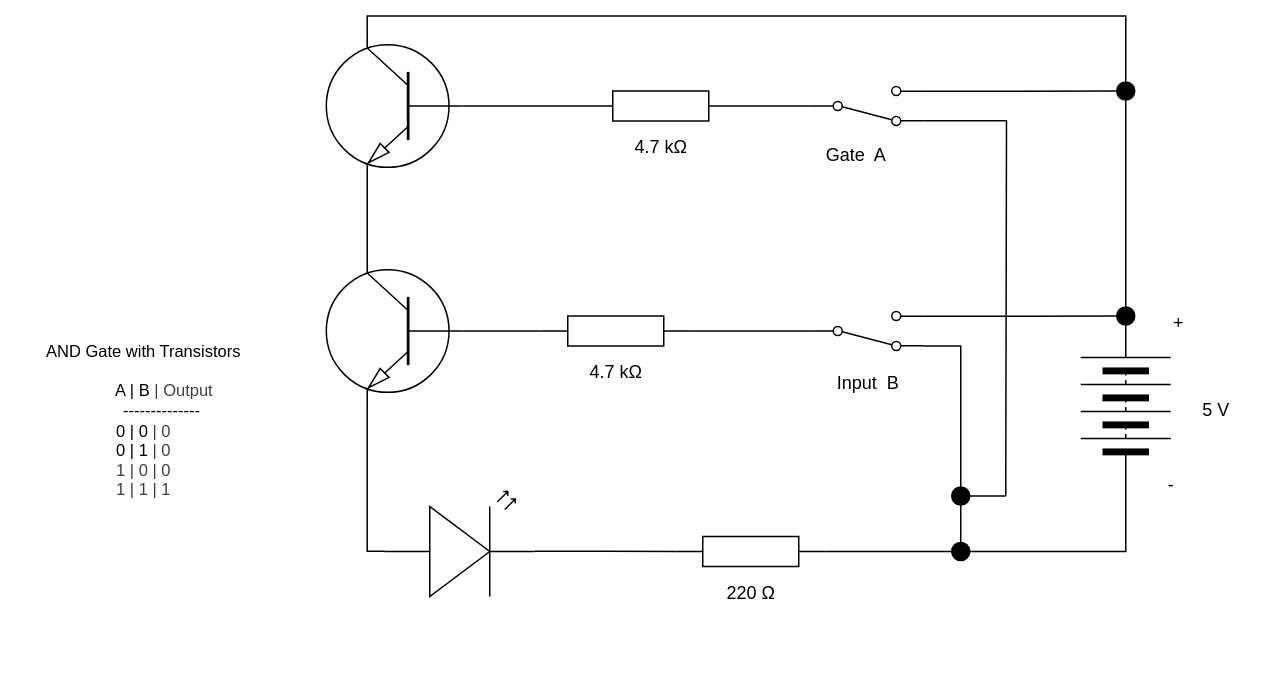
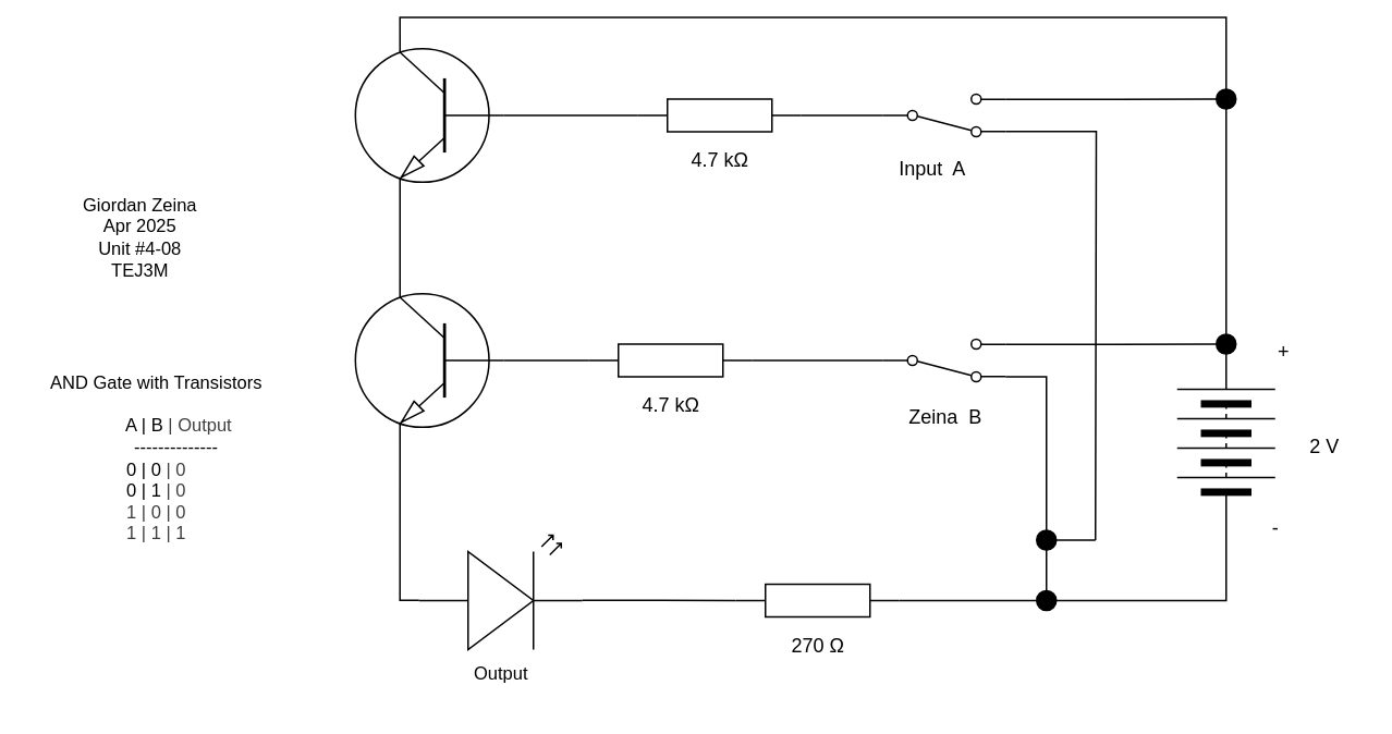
  <mxCell id="0" />
  <mxCell id="1" parent="0" />
  <mxCell id="2" value="&lt;div&gt;&lt;font color=&quot;#000000&quot;&gt;AND Gate with Transistors&lt;/font&gt;&lt;/div&gt;&lt;div&gt;&lt;font color=&quot;#000000&quot;&gt;&lt;br&gt;&lt;/font&gt;&lt;/div&gt;&lt;div&gt;&lt;span style=&quot;&quot;&gt;&amp;nbsp; &amp;nbsp; &amp;nbsp; &amp;nbsp; &amp;nbsp;A | B&amp;nbsp;&lt;/span&gt;&lt;span style=&quot;color: rgb(63, 63, 63); background-color: transparent;&quot;&gt;|&amp;nbsp;&lt;/span&gt;&lt;span style=&quot;color: rgb(63, 63, 63); background-color: transparent;&quot;&gt;Output&lt;/span&gt;&lt;/div&gt;&lt;div&gt;&lt;span style=&quot;&quot;&gt;&amp;nbsp; &amp;nbsp; &amp;nbsp; &amp;nbsp; --------------&lt;/span&gt;&lt;/div&gt;&lt;div&gt;&lt;span style=&quot;&quot;&gt;0 | 0&amp;nbsp;&lt;/span&gt;&lt;span style=&quot;color: rgb(63, 63, 63); background-color: transparent;&quot;&gt;|&lt;/span&gt;&lt;span style=&quot;color: rgb(63, 63, 63); background-color: transparent;&quot;&gt;&amp;nbsp;0&lt;/span&gt;&lt;/div&gt;&lt;div&gt;&lt;font color=&quot;#000000&quot;&gt;0 | 1&amp;nbsp;&lt;/font&gt;&lt;span style=&quot;color: rgb(63, 63, 63); background-color: transparent;&quot;&gt;|&lt;/span&gt;&lt;span style=&quot;color: rgb(63, 63, 63); background-color: transparent;&quot;&gt;&amp;nbsp;0&lt;/span&gt;&lt;/div&gt;&lt;div&gt;&lt;span style=&quot;color: rgb(63, 63, 63); background-color: transparent;&quot;&gt;1&amp;nbsp;&lt;/span&gt;&lt;span style=&quot;color: rgb(63, 63, 63); background-color: transparent;&quot;&gt;|&lt;/span&gt;&lt;span style=&quot;color: rgb(63, 63, 63); background-color: transparent;&quot;&gt;&amp;nbsp;0&amp;nbsp;&lt;/span&gt;&lt;span style=&quot;color: rgb(63, 63, 63); background-color: transparent;&quot;&gt;|&lt;/span&gt;&lt;span style=&quot;color: rgb(63, 63, 63); background-color: transparent;&quot;&gt;&amp;nbsp;0&lt;/span&gt;&lt;/div&gt;&lt;div&gt;&lt;span style=&quot;color: rgb(63, 63, 63); background-color: transparent;&quot;&gt;1&amp;nbsp;&lt;/span&gt;&lt;span style=&quot;color: rgb(63, 63, 63); background-color: transparent;&quot;&gt;|&lt;/span&gt;&lt;span style=&quot;color: rgb(63, 63, 63); background-color: transparent;&quot;&gt;&amp;nbsp;1&amp;nbsp;&lt;/span&gt;&lt;span style=&quot;color: rgb(63, 63, 63); background-color: transparent;&quot;&gt;|&lt;/span&gt;&lt;span style=&quot;color: rgb(63, 63, 63); background-color: transparent;&quot;&gt;&amp;nbsp;1&lt;/span&gt;&lt;/div&gt;" style="text;html=1;align=center;verticalAlign=middle;resizable=0;points=[];autosize=1;strokeColor=none;fillColor=none;fontFamily=Helvetica;fontSize=11;fontColor=default;labelBackgroundColor=none;" vertex="1" parent="1"><mxGeometry x="20" y="220" width="150" height="120" as="geometry" /></mxCell>
+ <mxCell id="3" value="&lt;div&gt;&lt;font color=&quot;#000000&quot;&gt;Giordan Zeina&lt;/font&gt;&lt;/div&gt;&lt;div&gt;&lt;font color=&quot;#000000&quot;&gt;Apr 2025&lt;/font&gt;&lt;/div&gt;&lt;div&gt;&lt;font color=&quot;#000000&quot;&gt;Unit #4-08&lt;/font&gt;&lt;/div&gt;&lt;div&gt;&lt;font color=&quot;#000000&quot;&gt;TEJ3M&lt;/font&gt;&lt;/div&gt;" style="text;html=1;align=center;verticalAlign=middle;resizable=0;points=[];autosize=1;strokeColor=none;fillColor=none;fontFamily=Helvetica;fontSize=11;fontColor=default;labelBackgroundColor=none;" vertex="1" parent="1"><mxGeometry x="40" y="110" width="90" height="70" as="geometry" /></mxCell>
  <mxCell id="4" value="" style="pointerEvents=1;verticalLabelPosition=bottom;shadow=0;dashed=0;align=center;html=1;verticalAlign=top;shape=mxgraph.electrical.resistors.resistor_1;" vertex="1" parent="1"><mxGeometry x="450" y="357" width="100" height="20" as="geometry" /></mxCell>
  <mxCell id="5" value="" style="pointerEvents=1;verticalLabelPosition=bottom;shadow=0;dashed=0;align=center;html=1;verticalAlign=top;shape=mxgraph.electrical.resistors.resistor_1;" vertex="1" parent="1"><mxGeometry x="360" y="210" width="100" height="20" as="geometry" /></mxCell>
  <mxCell id="6" value="" style="pointerEvents=1;verticalLabelPosition=bottom;shadow=0;dashed=0;align=center;html=1;verticalAlign=top;shape=mxgraph.electrical.resistors.resistor_1;" vertex="1" parent="1"><mxGeometry x="390" y="60" width="100" height="20" as="geometry" /></mxCell>
  <mxCell id="7" value="" style="verticalLabelPosition=bottom;shadow=0;dashed=0;align=center;html=1;verticalAlign=top;shape=mxgraph.electrical.transistors.npn_transistor_1;flipH=1;" vertex="1" parent="1"><mxGeometry x="215" y="170" width="95" height="100" as="geometry" /></mxCell>
  <mxCell id="8" value="" style="verticalLabelPosition=bottom;shadow=0;dashed=0;align=center;html=1;verticalAlign=top;shape=mxgraph.electrical.transistors.npn_transistor_1;flipH=1;" vertex="1" parent="1"><mxGeometry x="215" y="20" width="95" height="100" as="geometry" /></mxCell>
  <mxCell id="9" style="edgeStyle=orthogonalEdgeStyle;shape=connector;curved=0;rounded=0;html=1;exitX=1;exitY=0.12;exitDx=0;exitDy=0;strokeColor=default;align=center;verticalAlign=middle;fontFamily=Helvetica;fontSize=11;fontColor=default;labelBackgroundColor=default;endArrow=oval;endFill=1;endSize=12;" edge="1" parent="1" source="11"><mxGeometry relative="1" as="geometry"><mxPoint x="750" y="210" as="targetPoint" /></mxGeometry></mxCell>
  <mxCell id="10" style="edgeStyle=orthogonalEdgeStyle;shape=connector;curved=0;rounded=0;html=1;strokeColor=default;align=center;verticalAlign=middle;fontFamily=Helvetica;fontSize=11;fontColor=default;labelBackgroundColor=default;endArrow=oval;endFill=1;endSize=12;" edge="1" parent="1"><mxGeometry relative="1" as="geometry"><mxPoint x="640" y="367" as="targetPoint" /><mxPoint x="630" y="230" as="sourcePoint" /><Array as="points"><mxPoint x="615" y="230" /><mxPoint x="641" y="230" /></Array></mxGeometry></mxCell>
  <mxCell id="11" value="" style="html=1;shape=mxgraph.electrical.electro-mechanical.twoWaySwitch;aspect=fixed;elSwitchState=2;flipV=1;" vertex="1" parent="1"><mxGeometry x="540" y="207" width="75" height="26" as="geometry" /></mxCell>
  <mxCell id="12" style="edgeStyle=orthogonalEdgeStyle;shape=connector;curved=0;rounded=0;html=1;exitX=1;exitY=0.12;exitDx=0;exitDy=0;strokeColor=default;align=center;verticalAlign=middle;fontFamily=Helvetica;fontSize=11;fontColor=default;labelBackgroundColor=default;endArrow=oval;endFill=1;endSize=12;" edge="1" parent="1" source="14"><mxGeometry relative="1" as="geometry"><mxPoint x="750" y="60" as="targetPoint" /></mxGeometry></mxCell>
  <mxCell id="13" style="edgeStyle=orthogonalEdgeStyle;shape=connector;curved=0;rounded=0;html=1;exitX=1;exitY=0.88;exitDx=0;exitDy=0;strokeColor=default;align=center;verticalAlign=middle;fontFamily=Helvetica;fontSize=11;fontColor=default;labelBackgroundColor=default;endArrow=none;endFill=0;endSize=12;" edge="1" parent="1" source="14"><mxGeometry relative="1" as="geometry"><mxPoint x="670" y="330" as="targetPoint" /></mxGeometry></mxCell>
  <mxCell id="14" value="" style="html=1;shape=mxgraph.electrical.electro-mechanical.twoWaySwitch;aspect=fixed;elSwitchState=2;flipH=0;flipV=1;" vertex="1" parent="1"><mxGeometry x="540" y="57" width="75" height="26" as="geometry" /></mxCell>
  <mxCell id="15" value="" style="verticalLabelPosition=bottom;shadow=0;dashed=0;align=center;html=1;verticalAlign=top;shape=mxgraph.electrical.opto_electronics.led_2;pointerEvents=1;" vertex="1" parent="1"><mxGeometry x="256" y="327" width="100" height="70" as="geometry" /></mxCell>
  <mxCell id="16" value="" style="pointerEvents=1;verticalLabelPosition=bottom;shadow=0;dashed=0;align=center;html=1;verticalAlign=top;shape=mxgraph.electrical.miscellaneous.batteryStack;rotation=-90;" vertex="1" parent="1"><mxGeometry x="700" y="240" width="100" height="60" as="geometry" /></mxCell>
- <mxCell id="17" value="220&amp;nbsp;Ω" style="text;html=1;align=center;verticalAlign=middle;resizable=0;points=[];autosize=1;strokeColor=none;fillColor=none;" vertex="1" parent="1"><mxGeometry x="470" y="380" width="60" height="30" as="geometry" /></mxCell>
+ <mxCell id="17" value="270&amp;nbsp;Ω" style="text;html=1;align=center;verticalAlign=middle;resizable=0;points=[];autosize=1;strokeColor=none;fillColor=none;" vertex="1" parent="1"><mxGeometry x="470" y="380" width="60" height="30" as="geometry" /></mxCell>
  <mxCell id="18" value="4.7 kΩ" style="text;html=1;align=center;verticalAlign=middle;resizable=0;points=[];autosize=1;strokeColor=none;fillColor=none;" vertex="1" parent="1"><mxGeometry x="380" y="233" width="60" height="30" as="geometry" /></mxCell>
  <mxCell id="19" value="4.7 kΩ" style="text;html=1;align=center;verticalAlign=middle;resizable=0;points=[];autosize=1;strokeColor=none;fillColor=none;" vertex="1" parent="1"><mxGeometry x="410" y="83" width="60" height="30" as="geometry" /></mxCell>
- <mxCell id="20" value="Gate&amp;nbsp; A" style="text;html=1;align=center;verticalAlign=middle;resizable=0;points=[];autosize=1;strokeColor=none;fillColor=none;" vertex="1" parent="1"><mxGeometry x="540" y="88" width="60" height="30" as="geometry" /></mxCell>
- <mxCell id="21" value="Input&amp;nbsp; B" style="text;html=1;align=center;verticalAlign=middle;resizable=0;points=[];autosize=1;strokeColor=none;fillColor=none;" vertex="1" parent="1"><mxGeometry x="547.5" y="240" width="60" height="30" as="geometry" /></mxCell>
- <mxCell id="22" value="5 V" style="text;html=1;align=center;verticalAlign=middle;resizable=0;points=[];autosize=1;strokeColor=none;fillColor=none;" vertex="1" parent="1"><mxGeometry x="790" y="258" width="40" height="30" as="geometry" /></mxCell>
+ <mxCell id="20" value="Input&amp;nbsp; A" style="text;html=1;align=center;verticalAlign=middle;resizable=0;points=[];autosize=1;strokeColor=none;fillColor=none;" vertex="1" parent="1"><mxGeometry x="540" y="88" width="60" height="30" as="geometry" /></mxCell>
+ <mxCell id="21" value="Zeina&amp;nbsp; B" style="text;html=1;align=center;verticalAlign=middle;resizable=0;points=[];autosize=1;strokeColor=none;fillColor=none;" vertex="1" parent="1"><mxGeometry x="547.5" y="240" width="60" height="30" as="geometry" /></mxCell>
+ <mxCell id="22" value="2 V" style="text;html=1;align=center;verticalAlign=middle;resizable=0;points=[];autosize=1;strokeColor=none;fillColor=none;" vertex="1" parent="1"><mxGeometry x="790" y="258" width="40" height="30" as="geometry" /></mxCell>
  <mxCell id="23" value="-" style="text;html=1;align=center;verticalAlign=middle;resizable=0;points=[];autosize=1;strokeColor=none;fillColor=none;" vertex="1" parent="1"><mxGeometry x="765" y="308" width="30" height="30" as="geometry" /></mxCell>
  <mxCell id="24" value="+" style="text;html=1;align=center;verticalAlign=middle;resizable=0;points=[];autosize=1;strokeColor=none;fillColor=none;" vertex="1" parent="1"><mxGeometry x="770" y="200" width="30" height="30" as="geometry" /></mxCell>
  <mxCell id="25" style="html=1;exitX=1;exitY=0.5;exitDx=0;exitDy=0;entryX=0.7;entryY=0;entryDx=0;entryDy=0;entryPerimeter=0;endArrow=none;endFill=0;edgeStyle=orthogonalEdgeStyle;rounded=0;curved=0;" edge="1" parent="1" source="16" target="8"><mxGeometry relative="1" as="geometry" /></mxCell>
  <mxCell id="26" style="edgeStyle=orthogonalEdgeStyle;shape=connector;curved=0;rounded=0;html=1;exitX=0;exitY=0.5;exitDx=0;exitDy=0;exitPerimeter=0;entryX=0;entryY=0.5;entryDx=0;entryDy=0;entryPerimeter=0;strokeColor=default;align=center;verticalAlign=middle;fontFamily=Helvetica;fontSize=11;fontColor=default;labelBackgroundColor=default;endArrow=none;endFill=0;" edge="1" parent="1" source="6" target="8"><mxGeometry relative="1" as="geometry" /></mxCell>
  <mxCell id="27" style="edgeStyle=orthogonalEdgeStyle;shape=connector;curved=0;rounded=0;html=1;exitX=0;exitY=0.5;exitDx=0;exitDy=0;entryX=1;entryY=0.5;entryDx=0;entryDy=0;entryPerimeter=0;strokeColor=default;align=center;verticalAlign=middle;fontFamily=Helvetica;fontSize=11;fontColor=default;labelBackgroundColor=default;endArrow=none;endFill=0;" edge="1" parent="1" source="14" target="6"><mxGeometry relative="1" as="geometry" /></mxCell>
  <mxCell id="28" style="edgeStyle=orthogonalEdgeStyle;shape=connector;curved=0;rounded=0;html=1;exitX=0.7;exitY=1;exitDx=0;exitDy=0;exitPerimeter=0;entryX=0.7;entryY=0;entryDx=0;entryDy=0;entryPerimeter=0;strokeColor=default;align=center;verticalAlign=middle;fontFamily=Helvetica;fontSize=11;fontColor=default;labelBackgroundColor=default;endArrow=none;endFill=0;" edge="1" parent="1" source="8" target="7"><mxGeometry relative="1" as="geometry" /></mxCell>
  <mxCell id="29" style="edgeStyle=orthogonalEdgeStyle;shape=connector;curved=0;rounded=0;html=1;exitX=0;exitY=0.5;exitDx=0;exitDy=0;exitPerimeter=0;entryX=0;entryY=0.5;entryDx=0;entryDy=0;entryPerimeter=0;strokeColor=default;align=center;verticalAlign=middle;fontFamily=Helvetica;fontSize=11;fontColor=default;labelBackgroundColor=default;endArrow=none;endFill=0;" edge="1" parent="1" source="5" target="7"><mxGeometry relative="1" as="geometry" /></mxCell>
  <mxCell id="30" style="edgeStyle=orthogonalEdgeStyle;shape=connector;curved=0;rounded=0;html=1;exitX=0;exitY=0.5;exitDx=0;exitDy=0;entryX=1;entryY=0.5;entryDx=0;entryDy=0;entryPerimeter=0;strokeColor=default;align=center;verticalAlign=middle;fontFamily=Helvetica;fontSize=11;fontColor=default;labelBackgroundColor=default;endArrow=none;endFill=0;" edge="1" parent="1" source="11" target="5"><mxGeometry relative="1" as="geometry" /></mxCell>
  <mxCell id="31" style="edgeStyle=orthogonalEdgeStyle;shape=connector;curved=0;rounded=0;html=1;exitX=0.7;exitY=1;exitDx=0;exitDy=0;exitPerimeter=0;entryX=0;entryY=0.57;entryDx=0;entryDy=0;entryPerimeter=0;strokeColor=default;align=center;verticalAlign=middle;fontFamily=Helvetica;fontSize=11;fontColor=default;labelBackgroundColor=default;endArrow=none;endFill=0;" edge="1" parent="1" source="7" target="15"><mxGeometry relative="1" as="geometry" /></mxCell>
  <mxCell id="32" style="edgeStyle=orthogonalEdgeStyle;shape=connector;curved=0;rounded=0;html=1;exitX=1;exitY=0.57;exitDx=0;exitDy=0;exitPerimeter=0;entryX=0;entryY=0.5;entryDx=0;entryDy=0;entryPerimeter=0;strokeColor=default;align=center;verticalAlign=middle;fontFamily=Helvetica;fontSize=11;fontColor=default;labelBackgroundColor=default;endArrow=none;endFill=0;" edge="1" parent="1" source="15" target="4"><mxGeometry relative="1" as="geometry" /></mxCell>
  <mxCell id="33" style="edgeStyle=orthogonalEdgeStyle;shape=connector;curved=0;rounded=0;html=1;exitX=0;exitY=0.5;exitDx=0;exitDy=0;entryX=1;entryY=0.5;entryDx=0;entryDy=0;entryPerimeter=0;strokeColor=default;align=center;verticalAlign=middle;fontFamily=Helvetica;fontSize=11;fontColor=default;labelBackgroundColor=default;endArrow=none;endFill=0;" edge="1" parent="1" source="16" target="4"><mxGeometry relative="1" as="geometry" /></mxCell>
  <mxCell id="34" style="edgeStyle=orthogonalEdgeStyle;shape=connector;curved=0;rounded=0;html=1;entryX=0;entryY=0.5;entryDx=0;entryDy=0;entryPerimeter=0;strokeColor=default;align=center;verticalAlign=middle;fontFamily=Helvetica;fontSize=11;fontColor=default;labelBackgroundColor=default;endArrow=none;endFill=0;startArrow=oval;startFill=1;endSize=6;startSize=12;" edge="1" parent="1"><mxGeometry relative="1" as="geometry"><mxPoint x="640" y="330" as="sourcePoint" /><mxPoint x="670" y="330" as="targetPoint" /></mxGeometry></mxCell>
+ <mxCell id="35" value="Output" style="text;html=1;align=center;verticalAlign=middle;resizable=0;points=[];autosize=1;strokeColor=none;fillColor=none;fontFamily=Helvetica;fontSize=11;fontColor=default;labelBackgroundColor=default;" vertex="1" parent="1"><mxGeometry x="276" y="397" width="60" height="30" as="geometry" /></mxCell>
